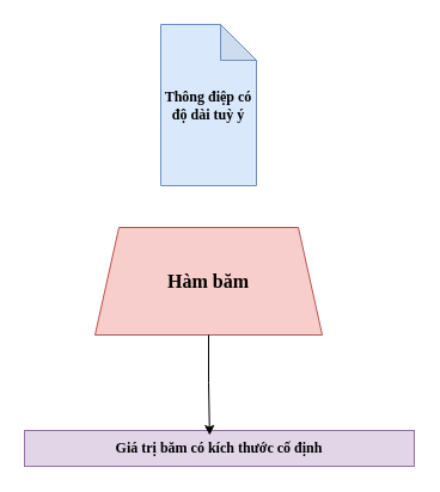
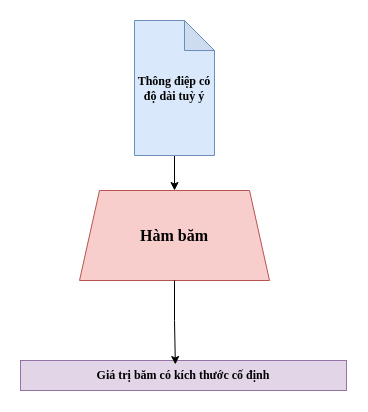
  <mxCell id="0" />
  <mxCell id="1" parent="0" />
+ <mxCell id="2" style="edgeStyle=orthogonalEdgeStyle;rounded=0;orthogonalLoop=1;jettySize=auto;html=1;exitX=0.5;exitY=1;exitDx=0;exitDy=0;exitPerimeter=0;entryX=0.5;entryY=0;entryDx=0;entryDy=0;" edge="1" parent="1" source="3" target="4"><mxGeometry relative="1" as="geometry" /></mxCell>
  <mxCell id="3" value="&lt;font face=&quot;Times New Roman&quot;&gt;&lt;b&gt;Thông điệp có độ dài tuỳ ý&lt;/b&gt;&lt;/font&gt;" style="shape=note;whiteSpace=wrap;html=1;backgroundOutline=1;darkOpacity=0.05;fillColor=#dae8fc;strokeColor=#6c8ebf;" vertex="1" parent="1"><mxGeometry x="134" y="20" width="80" height="135" as="geometry" /></mxCell>
  <mxCell id="4" value="&lt;font style=&quot;font-size: 16px;&quot; face=&quot;Times New Roman&quot;&gt;&lt;b style=&quot;&quot;&gt;Hàm băm&lt;/b&gt;&lt;/font&gt;" style="shape=trapezoid;perimeter=trapezoidPerimeter;whiteSpace=wrap;html=1;fixedSize=1;fillColor=#f8cecc;strokeColor=#b85450;" vertex="1" parent="1"><mxGeometry x="79" y="190" width="190" height="90" as="geometry" /></mxCell>
  <mxCell id="5" value="&lt;font face=&quot;Times New Roman&quot;&gt;&lt;b&gt;Giá trị băm có kích thước cố định&lt;/b&gt;&lt;/font&gt;" style="text;html=1;align=center;verticalAlign=middle;whiteSpace=wrap;rounded=0;fillColor=#e1d5e7;strokeColor=#9673a6;" vertex="1" parent="1"><mxGeometry x="20" y="360" width="326" height="30" as="geometry" /></mxCell>
  <mxCell id="6" style="edgeStyle=orthogonalEdgeStyle;rounded=0;orthogonalLoop=1;jettySize=auto;html=1;exitX=0.5;exitY=1;exitDx=0;exitDy=0;entryX=0.475;entryY=0.133;entryDx=0;entryDy=0;entryPerimeter=0;" edge="1" parent="1" source="4" target="5"><mxGeometry relative="1" as="geometry" /></mxCell>
